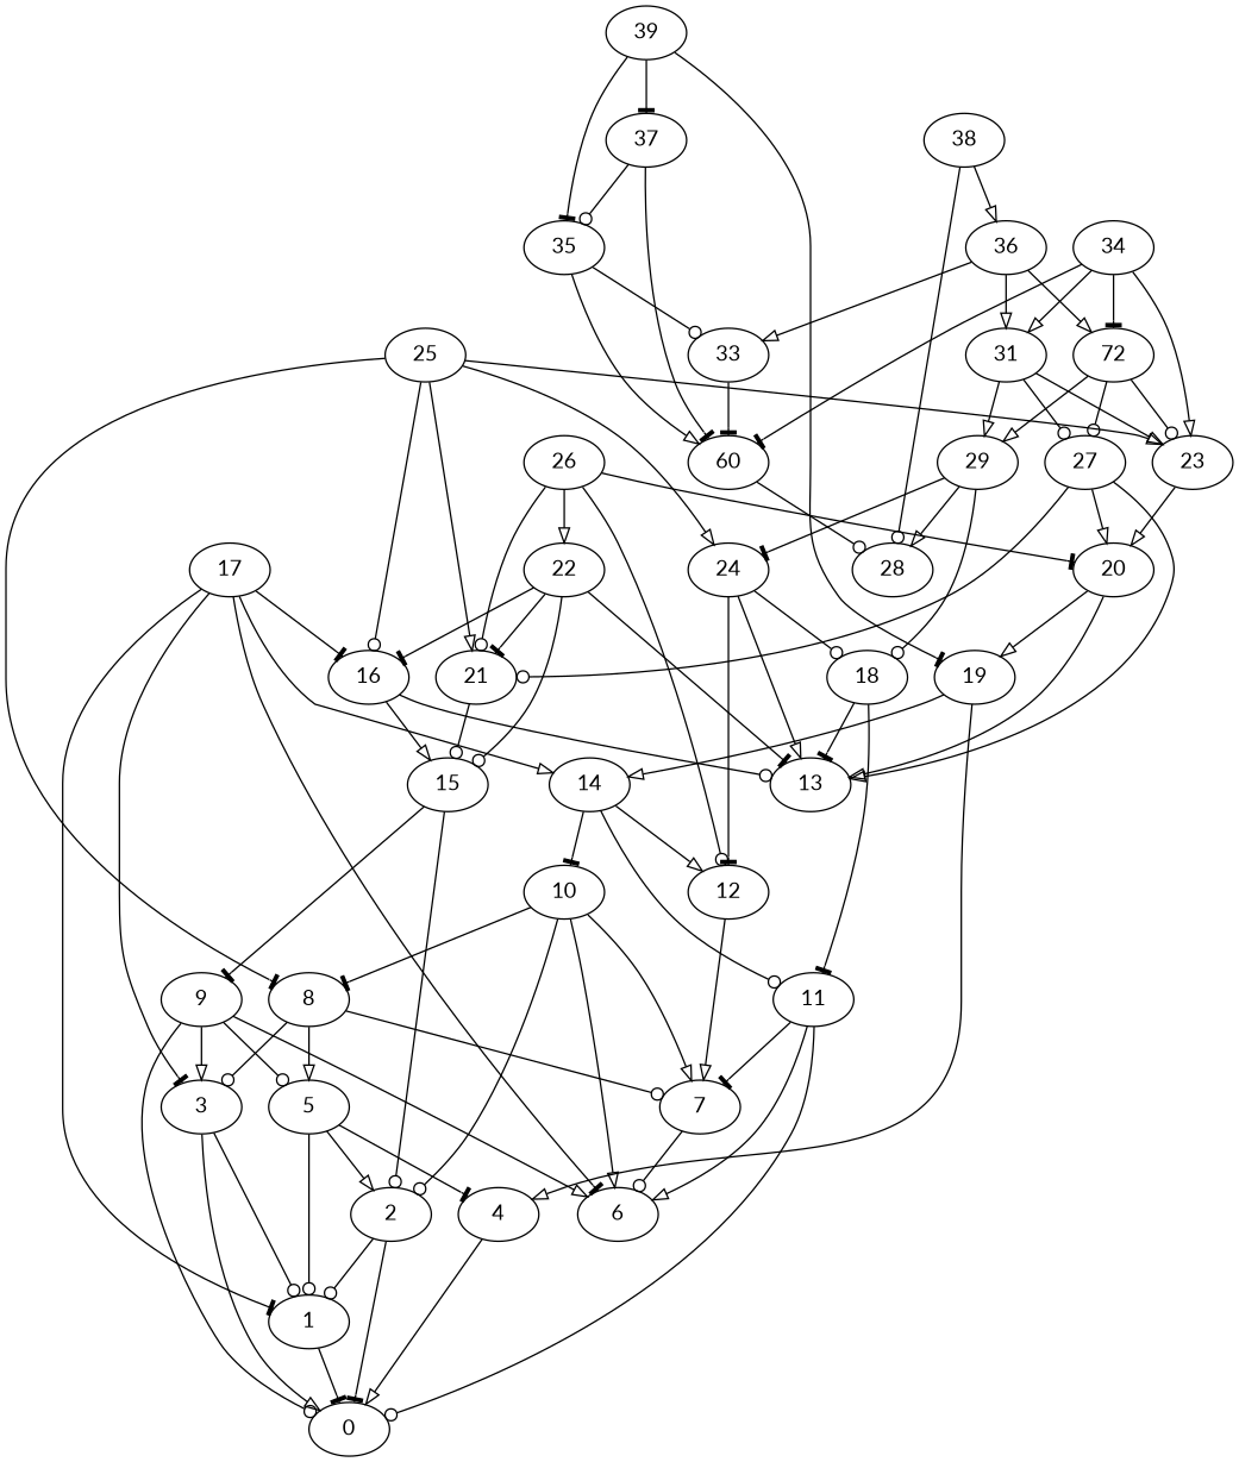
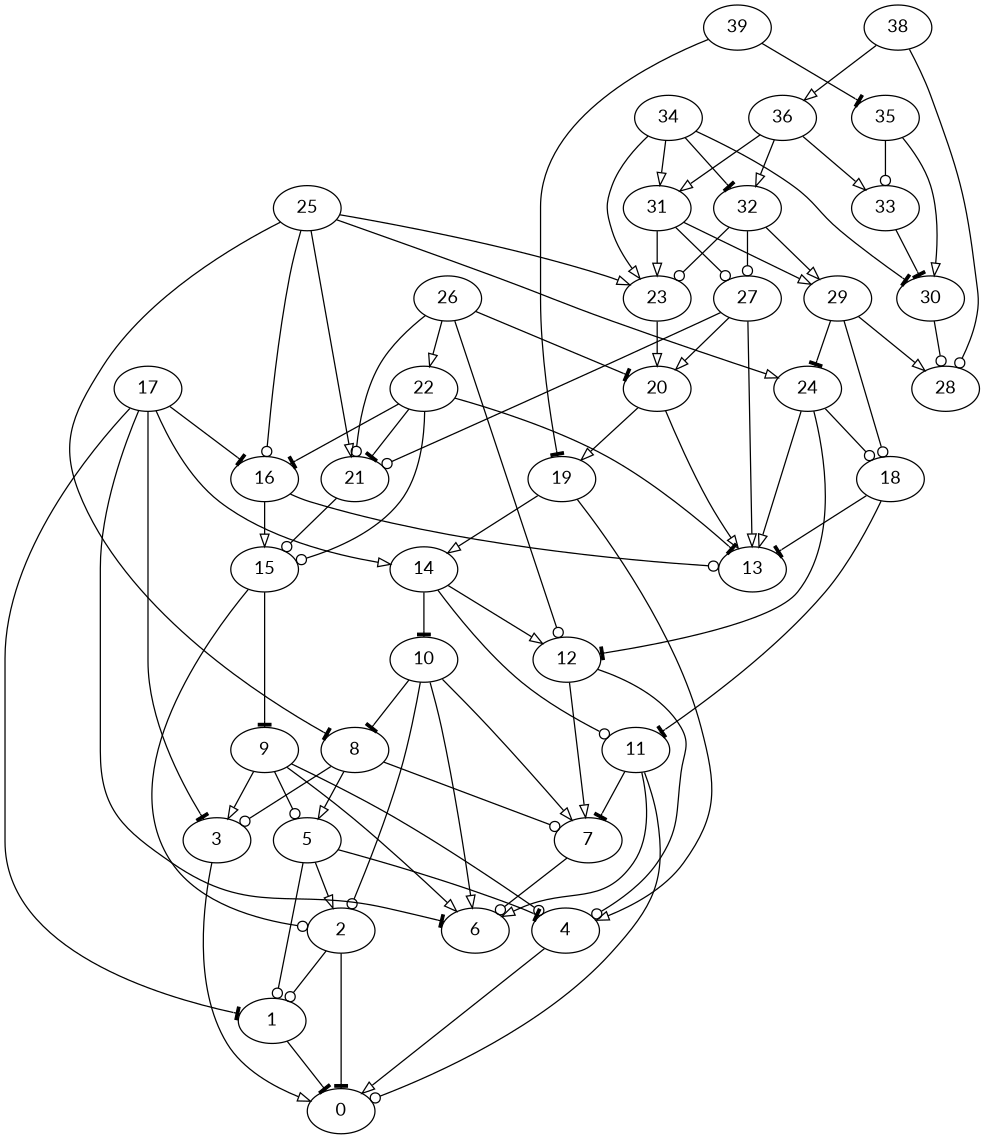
  digraph {
    fontname=Lato
    node [fontname=Lato]
    edge [arrowhead=onormal fontname=Lato]
    1
    0
    2
    3
    4
    5
    7
    6
    8
    9
    10
    11
    12
    14
    15
    16
    13
    17
    18
    19
    20
    21
    22
    23
    24
    25
    26
    27
    29
    28
-   30 [label=60]
+   30
    31
-   32 [label=72]
+   32
    33
    34
    35
    36
-   37
    38
    39
    1 -> 0 [arrowhead=tee]
    2 -> 1 [arrowhead=odot]
    2 -> 0 [arrowhead=tee]
-   3 -> 1 [arrowhead=odot]
    3 -> 0
    4 -> 0
    5 -> 1 [arrowhead=odot]
    5 -> 2
    5 -> 4 [arrowhead=tee]
    7 -> 6 [arrowhead=odot]
    8 -> 3 [arrowhead=odot]
    8 -> 5
    8 -> 7 [arrowhead=odot]
    9 -> 3
-   9 -> 0 [arrowhead=odot]
+   9 -> 4 [arrowhead=odot]
    9 -> 5 [arrowhead=odot]
    9 -> 6
    10 -> 2 [arrowhead=odot]
    10 -> 7
    10 -> 6
    10 -> 8 [arrowhead=tee]
    11 -> 0 [arrowhead=odot]
    11 -> 7 [arrowhead=tee]
    11 -> 6
+   12 -> 4 [arrowhead=odot]
    12 -> 7
    14 -> 10 [arrowhead=tee]
    14 -> 11 [arrowhead=odot]
    14 -> 12
    15 -> 2 [arrowhead=odot]
    15 -> 9 [arrowhead=tee]
    16 -> 15
    16 -> 13 [arrowhead=odot]
    17 -> 1 [arrowhead=tee]
    17 -> 3 [arrowhead=tee]
    17 -> 6 [arrowhead=tee]
    17 -> 14
    17 -> 16 [arrowhead=tee]
    18 -> 11 [arrowhead=tee]
    18 -> 13 [arrowhead=tee]
    19 -> 4
    19 -> 14
    20 -> 13
    20 -> 19
    21 -> 15 [arrowhead=odot]
    22 -> 15 [arrowhead=odot]
    22 -> 16 [arrowhead=tee]
    22 -> 13 [arrowhead=tee]
    22 -> 21 [arrowhead=tee]
    23 -> 20
    24 -> 12 [arrowhead=tee]
    24 -> 13
    24 -> 18 [arrowhead=odot]
    25 -> 8 [arrowhead=tee]
    25 -> 16 [arrowhead=odot]
    25 -> 21
    25 -> 23
    25 -> 24
    26 -> 12 [arrowhead=odot]
    26 -> 20 [arrowhead=tee]
    26 -> 21 [arrowhead=odot]
    26 -> 22
    27 -> 13
    27 -> 20
    27 -> 21 [arrowhead=odot]
    29 -> 18 [arrowhead=odot]
    29 -> 24 [arrowhead=tee]
    29 -> 28
    30 -> 28 [arrowhead=odot]
    31 -> 23
    31 -> 27 [arrowhead=odot]
    31 -> 29
    32 -> 23 [arrowhead=odot]
    32 -> 27 [arrowhead=odot]
    32 -> 29
    33 -> 30 [arrowhead=tee]
    34 -> 23
    34 -> 30 [arrowhead=tee]
    34 -> 31
    34 -> 32 [arrowhead=tee]
    35 -> 30
    35 -> 33 [arrowhead=odot]
    36 -> 31
    36 -> 32
    36 -> 33
-   37 -> 30 [arrowhead=tee]
-   37 -> 35 [arrowhead=odot]
    38 -> 28 [arrowhead=odot]
    38 -> 36
    39 -> 19 [arrowhead=tee]
    39 -> 35 [arrowhead=tee]
-   39 -> 37 [arrowhead=tee]
  }
